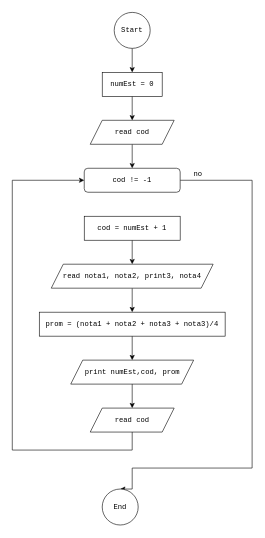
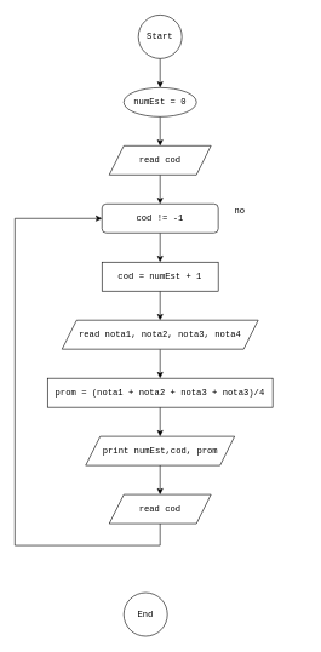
  <mxCell id="0" />
  <mxCell id="1" parent="0" />
  <mxCell id="2" style="edgeStyle=orthogonalEdgeStyle;rounded=0;orthogonalLoop=1;jettySize=auto;html=1;exitX=0.5;exitY=1;exitDx=0;exitDy=0;entryX=0.5;entryY=0;entryDx=0;entryDy=0;endArrow=classic;endFill=1;" parent="1" source="3" target="11" edge="1"><mxGeometry relative="1" as="geometry" /></mxCell>
  <mxCell id="3" value="Start" style="ellipse;whiteSpace=wrap;html=1;aspect=fixed;fontFamily=Courier New;" parent="1" vertex="1"><mxGeometry x="190" y="20" width="60" height="60" as="geometry" /></mxCell>
  <mxCell id="4" style="edgeStyle=orthogonalEdgeStyle;rounded=0;orthogonalLoop=1;jettySize=auto;html=1;exitX=0.5;exitY=1;exitDx=0;exitDy=0;entryX=0.5;entryY=0;entryDx=0;entryDy=0;endArrow=classic;endFill=1;" parent="1" source="5" target="8" edge="1"><mxGeometry relative="1" as="geometry"><mxPoint x="220" y="280" as="targetPoint" /></mxGeometry></mxCell>
  <mxCell id="5" value="read&amp;nbsp;cod" style="shape=parallelogram;perimeter=parallelogramPerimeter;whiteSpace=wrap;html=1;fixedSize=1;fontFamily=Courier New;" parent="1" vertex="1"><mxGeometry x="150" y="200" width="140" height="40" as="geometry" /></mxCell>
- <mxCell id="7" style="edgeStyle=orthogonalEdgeStyle;rounded=0;orthogonalLoop=1;jettySize=auto;html=1;exitX=1;exitY=0.5;exitDx=0;exitDy=0;entryX=0.5;entryY=0;entryDx=0;entryDy=0;startArrow=none;startFill=0;endArrow=classic;endFill=1;" edge="1" parent="1" source="8" target="9"><mxGeometry relative="1" as="geometry"><Array as="points"><mxPoint x="420" y="300" /><mxPoint x="420" y="780" /><mxPoint x="220" y="780" /></Array></mxGeometry></mxCell>
+ <mxCell id="6" style="edgeStyle=orthogonalEdgeStyle;rounded=0;orthogonalLoop=1;jettySize=auto;html=1;exitX=0.5;exitY=1;exitDx=0;exitDy=0;entryX=0.5;entryY=0;entryDx=0;entryDy=0;startArrow=none;startFill=0;endArrow=classic;endFill=1;" edge="1" parent="1" source="8" target="18"><mxGeometry relative="1" as="geometry" /></mxCell>
  <mxCell id="8" value="cod != -1" style="whiteSpace=wrap;html=1;fontFamily=Courier New;rounded=1;" parent="1" vertex="1"><mxGeometry x="140" y="280" width="160" height="40" as="geometry" /></mxCell>
  <mxCell id="9" value="End" style="ellipse;whiteSpace=wrap;html=1;aspect=fixed;fontFamily=Courier New;" parent="1" vertex="1"><mxGeometry x="170" y="815" width="60" height="60" as="geometry" /></mxCell>
  <mxCell id="10" style="edgeStyle=orthogonalEdgeStyle;rounded=0;orthogonalLoop=1;jettySize=auto;html=1;exitX=0.5;exitY=1;exitDx=0;exitDy=0;entryX=0.5;entryY=0;entryDx=0;entryDy=0;endArrow=classic;endFill=1;" parent="1" source="11" target="5" edge="1"><mxGeometry relative="1" as="geometry" /></mxCell>
- <mxCell id="11" value="numEst = 0" style="rounded=0;whiteSpace=wrap;html=1;fontFamily=Courier New;" parent="1" vertex="1"><mxGeometry x="170" y="120" width="100" height="40" as="geometry" /></mxCell>
+ <mxCell id="11" value="numEst = 0" style="ellipse;whiteSpace=wrap;html=1;fontFamily=Courier New;" parent="1" vertex="1"><mxGeometry x="170" y="120" width="100" height="40" as="geometry" /></mxCell>
  <mxCell id="12" value="no" style="text;html=1;strokeColor=none;fillColor=none;align=center;verticalAlign=middle;whiteSpace=wrap;rounded=0;fontFamily=Courier New;" parent="1" vertex="1"><mxGeometry x="310" y="280" width="40" height="20" as="geometry" /></mxCell>
  <mxCell id="13" style="edgeStyle=orthogonalEdgeStyle;rounded=0;orthogonalLoop=1;jettySize=auto;html=1;exitX=0.5;exitY=1;exitDx=0;exitDy=0;entryX=0.5;entryY=0;entryDx=0;entryDy=0;" edge="1" parent="1" source="14" target="16"><mxGeometry relative="1" as="geometry"><mxPoint x="220" y="440" as="targetPoint" /></mxGeometry></mxCell>
- <mxCell id="14" value="read nota1, nota2, print3, nota4" style="shape=parallelogram;perimeter=parallelogramPerimeter;whiteSpace=wrap;html=1;fixedSize=1;fontFamily=Courier New;" vertex="1" parent="1"><mxGeometry x="85" y="440" width="270" height="40" as="geometry" /></mxCell>
+ <mxCell id="14" value="read nota1, nota2, nota3, nota4" style="shape=parallelogram;perimeter=parallelogramPerimeter;whiteSpace=wrap;html=1;fixedSize=1;fontFamily=Courier New;" vertex="1" parent="1"><mxGeometry x="85" y="440" width="270" height="40" as="geometry" /></mxCell>
  <mxCell id="15" style="edgeStyle=orthogonalEdgeStyle;rounded=0;orthogonalLoop=1;jettySize=auto;html=1;exitX=0.5;exitY=1;exitDx=0;exitDy=0;startArrow=none;startFill=0;endArrow=classic;endFill=1;" edge="1" parent="1" source="16" target="20"><mxGeometry relative="1" as="geometry" /></mxCell>
  <mxCell id="16" value="prom = (nota1 + nota2 + nota3 + nota3)/4" style="rounded=0;whiteSpace=wrap;html=1;fontFamily=Courier New;" vertex="1" parent="1"><mxGeometry x="65" y="520" width="310" height="40" as="geometry" /></mxCell>
  <mxCell id="17" style="edgeStyle=orthogonalEdgeStyle;rounded=0;orthogonalLoop=1;jettySize=auto;html=1;exitX=0.5;exitY=1;exitDx=0;exitDy=0;entryX=0.5;entryY=0;entryDx=0;entryDy=0;startArrow=none;startFill=0;endArrow=classic;endFill=1;" edge="1" parent="1" source="18" target="14"><mxGeometry relative="1" as="geometry" /></mxCell>
  <mxCell id="18" value="cod = numEst&amp;nbsp;+ 1" style="rounded=0;whiteSpace=wrap;html=1;fontFamily=Courier New;" vertex="1" parent="1"><mxGeometry x="140" y="360" width="160" height="40" as="geometry" /></mxCell>
  <mxCell id="19" style="edgeStyle=orthogonalEdgeStyle;rounded=0;orthogonalLoop=1;jettySize=auto;html=1;exitX=0.5;exitY=1;exitDx=0;exitDy=0;startArrow=none;startFill=0;endArrow=classic;endFill=1;" edge="1" parent="1" source="20" target="22"><mxGeometry relative="1" as="geometry" /></mxCell>
  <mxCell id="20" value="print numEst,cod,&amp;nbsp;prom" style="shape=parallelogram;perimeter=parallelogramPerimeter;whiteSpace=wrap;html=1;fixedSize=1;fontFamily=Courier New;" vertex="1" parent="1"><mxGeometry x="117.5" y="600" width="205" height="40" as="geometry" /></mxCell>
  <mxCell id="21" style="edgeStyle=orthogonalEdgeStyle;rounded=0;orthogonalLoop=1;jettySize=auto;html=1;exitX=0.5;exitY=1;exitDx=0;exitDy=0;entryX=0;entryY=0.5;entryDx=0;entryDy=0;startArrow=none;startFill=0;endArrow=classic;endFill=1;" edge="1" parent="1" source="22" target="8"><mxGeometry relative="1" as="geometry"><Array as="points"><mxPoint x="220" y="750" /><mxPoint x="20" y="750" /><mxPoint x="20" y="300" /></Array></mxGeometry></mxCell>
  <mxCell id="22" value="read&amp;nbsp;cod" style="shape=parallelogram;perimeter=parallelogramPerimeter;whiteSpace=wrap;html=1;fixedSize=1;fontFamily=Courier New;" vertex="1" parent="1"><mxGeometry x="150" y="680" width="140" height="40" as="geometry" /></mxCell>
